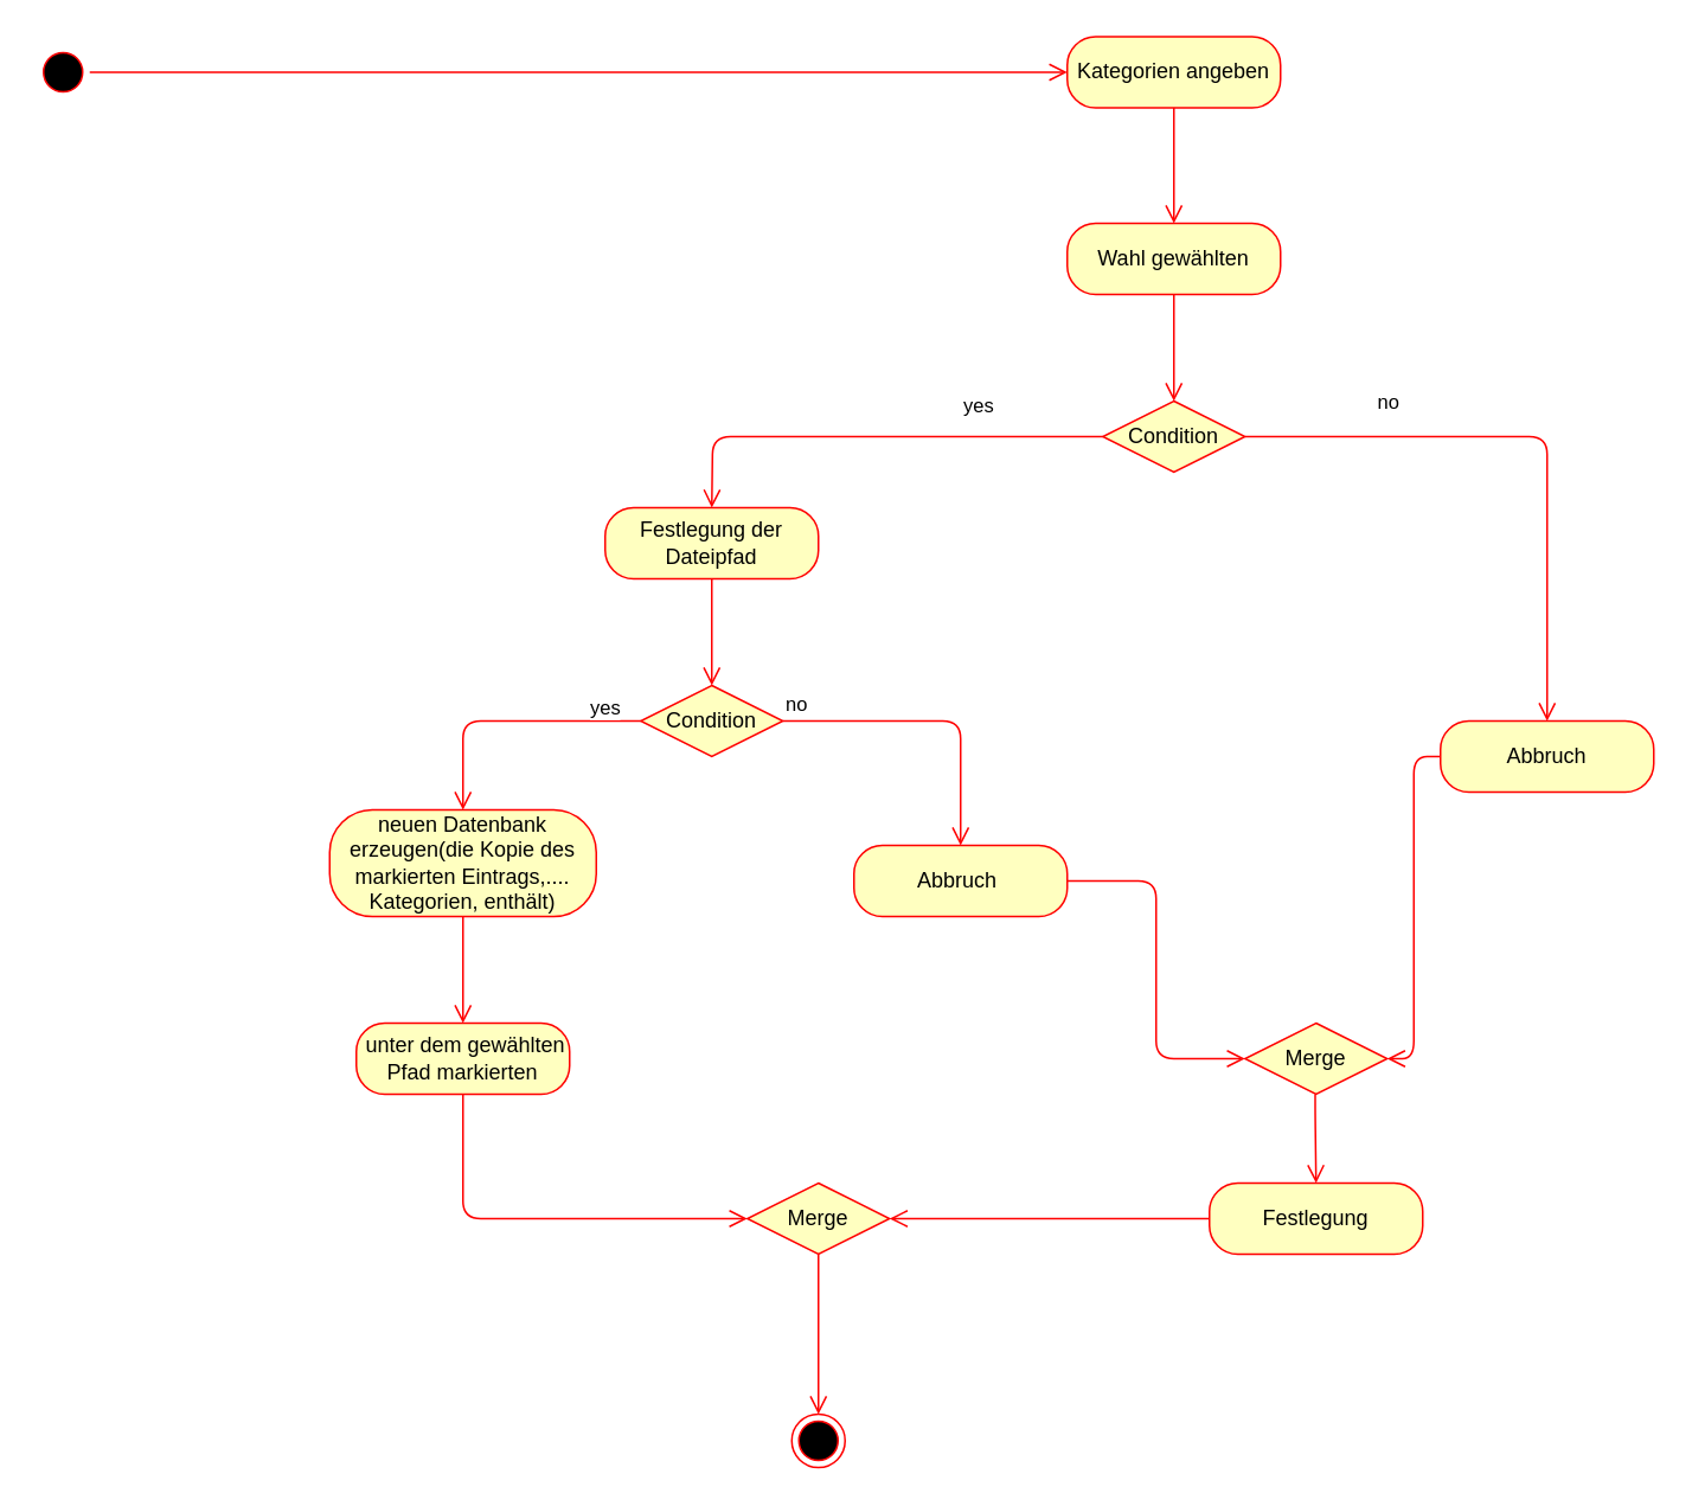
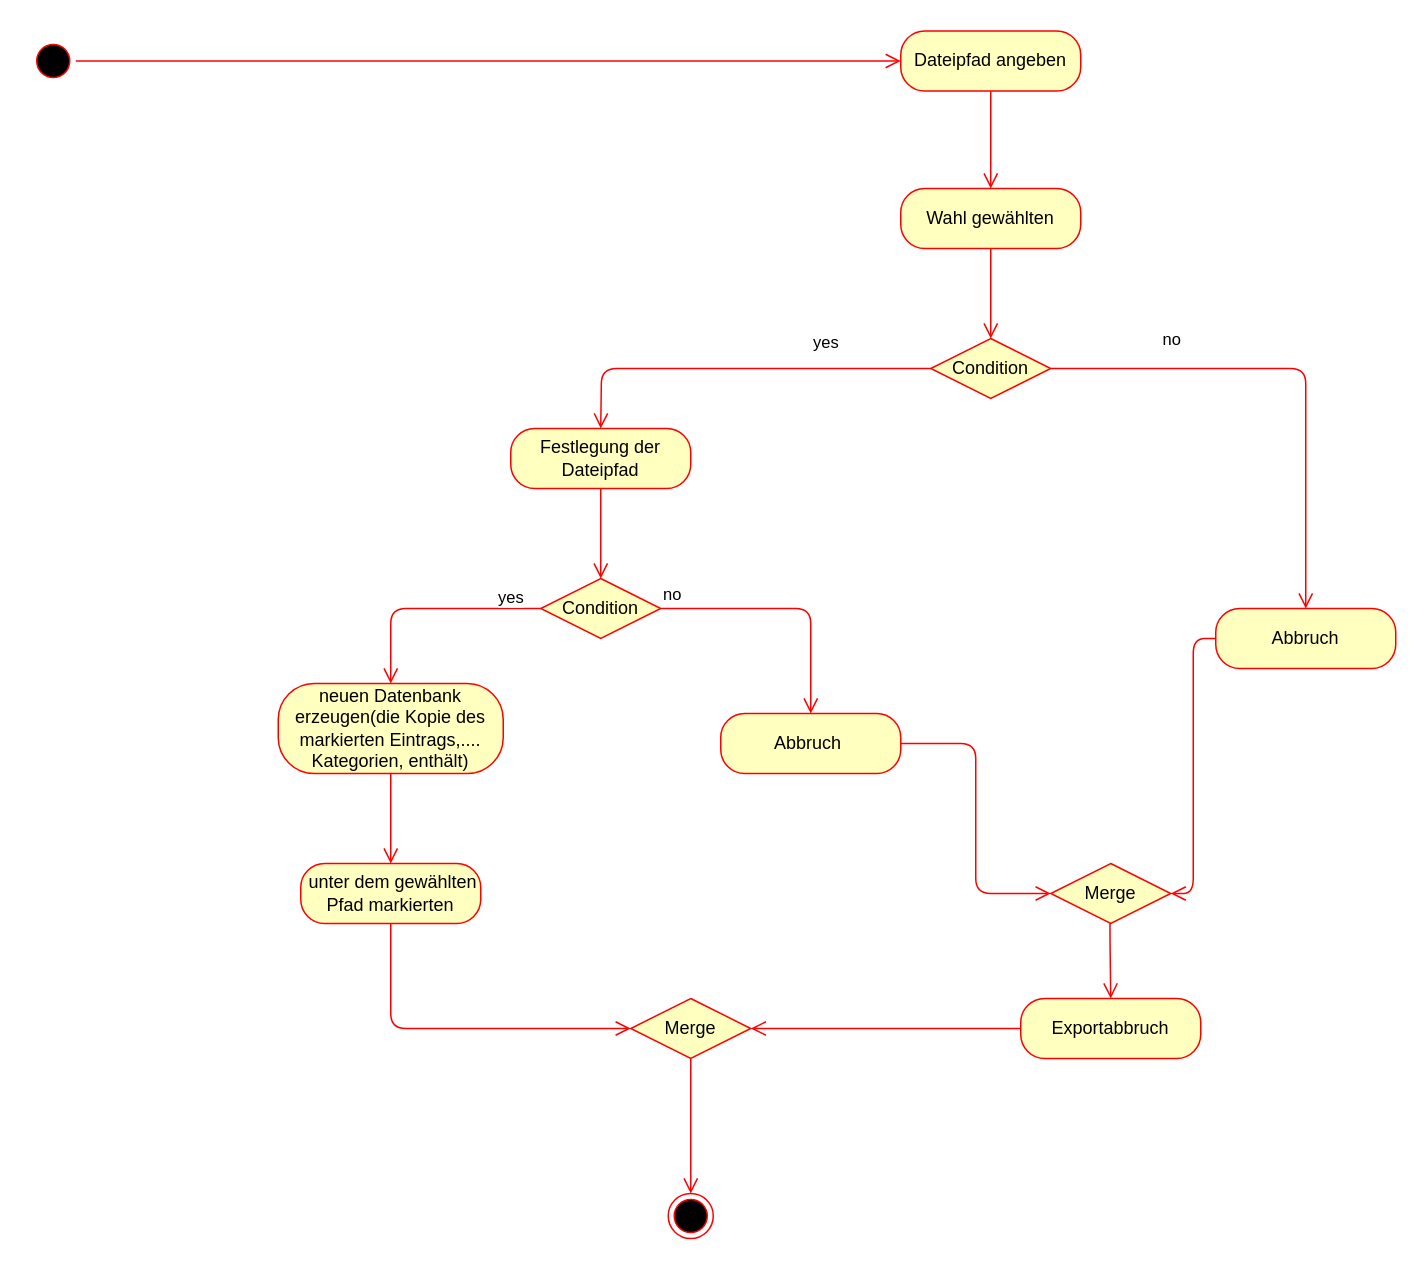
  <mxCell id="0" />
  <mxCell id="1" parent="0" />
  <mxCell id="2" value="" style="ellipse;html=1;shape=startState;fillColor=#000000;strokeColor=#ff0000;" vertex="1" parent="1"><mxGeometry x="20" y="25" width="30" height="30" as="geometry" /></mxCell>
  <mxCell id="3" value="" style="edgeStyle=orthogonalEdgeStyle;html=1;verticalAlign=bottom;endArrow=open;endSize=8;strokeColor=#ff0000;exitX=1;exitY=0.5;exitDx=0;exitDy=0;" edge="1" source="2" parent="1"><mxGeometry relative="1" as="geometry"><mxPoint x="600" y="40" as="targetPoint" /><mxPoint x="370" y="40" as="sourcePoint" /><Array as="points" /></mxGeometry></mxCell>
- <mxCell id="4" value="Kategorien angeben" style="rounded=1;whiteSpace=wrap;html=1;arcSize=40;fontColor=#000000;fillColor=#ffffc0;strokeColor=#ff0000;" vertex="1" parent="1"><mxGeometry x="600" y="20" width="120" height="40" as="geometry" /></mxCell>
+ <mxCell id="4" value="Dateipfad angeben" style="rounded=1;whiteSpace=wrap;html=1;arcSize=40;fontColor=#000000;fillColor=#ffffc0;strokeColor=#ff0000;" vertex="1" parent="1"><mxGeometry x="600" y="20" width="120" height="40" as="geometry" /></mxCell>
  <mxCell id="5" value="" style="edgeStyle=orthogonalEdgeStyle;html=1;verticalAlign=bottom;endArrow=open;endSize=8;strokeColor=#ff0000;" edge="1" source="4" parent="1"><mxGeometry relative="1" as="geometry"><mxPoint x="660" y="125" as="targetPoint" /></mxGeometry></mxCell>
  <mxCell id="6" value="Wahl gewählten" style="rounded=1;whiteSpace=wrap;html=1;arcSize=40;fontColor=#000000;fillColor=#ffffc0;strokeColor=#ff0000;" vertex="1" parent="1"><mxGeometry x="600" y="125" width="120" height="40" as="geometry" /></mxCell>
  <mxCell id="7" value="" style="edgeStyle=orthogonalEdgeStyle;html=1;verticalAlign=bottom;endArrow=open;endSize=8;strokeColor=#ff0000;" edge="1" source="6" parent="1"><mxGeometry relative="1" as="geometry"><mxPoint x="660" y="225" as="targetPoint" /></mxGeometry></mxCell>
  <mxCell id="8" value="Condition" style="rhombus;whiteSpace=wrap;html=1;fillColor=#ffffc0;strokeColor=#ff0000;" vertex="1" parent="1"><mxGeometry x="620" y="225" width="80" height="40" as="geometry" /></mxCell>
  <mxCell id="9" value="no" style="edgeStyle=orthogonalEdgeStyle;html=1;align=left;verticalAlign=bottom;endArrow=open;endSize=8;strokeColor=#ff0000;" edge="1" source="8" parent="1" target="15"><mxGeometry x="-0.556" y="10" relative="1" as="geometry"><mxPoint x="870" y="295" as="targetPoint" /><mxPoint as="offset" /></mxGeometry></mxCell>
  <mxCell id="10" value="yes" style="edgeStyle=orthogonalEdgeStyle;html=1;align=left;verticalAlign=top;endArrow=open;endSize=8;strokeColor=#ff0000;" edge="1" source="8" parent="1"><mxGeometry x="-0.385" y="-30" relative="1" as="geometry"><mxPoint x="400" y="285" as="targetPoint" /><mxPoint as="offset" /></mxGeometry></mxCell>
  <mxCell id="11" value="Festlegung der Dateipfad" style="rounded=1;whiteSpace=wrap;html=1;arcSize=40;fontColor=#000000;fillColor=#ffffc0;strokeColor=#ff0000;" vertex="1" parent="1"><mxGeometry x="340" y="285" width="120" height="40" as="geometry" /></mxCell>
  <mxCell id="12" value="" style="edgeStyle=orthogonalEdgeStyle;html=1;verticalAlign=bottom;endArrow=open;endSize=8;strokeColor=#ff0000;" edge="1" source="11" parent="1"><mxGeometry relative="1" as="geometry"><mxPoint x="400" y="385" as="targetPoint" /></mxGeometry></mxCell>
  <mxCell id="13" value="neuen Datenbank erzeugen(die Kopie des markierten Eintrags,.... Kategorien, enthält)" style="rounded=1;whiteSpace=wrap;html=1;arcSize=40;fontColor=#000000;fillColor=#ffffc0;strokeColor=#ff0000;" vertex="1" parent="1"><mxGeometry x="185" y="455" width="150" height="60" as="geometry" /></mxCell>
  <mxCell id="14" value="" style="edgeStyle=orthogonalEdgeStyle;html=1;verticalAlign=bottom;endArrow=open;endSize=8;strokeColor=#ff0000;" edge="1" source="13" parent="1" target="17"><mxGeometry relative="1" as="geometry"><mxPoint x="350" y="635" as="targetPoint" /></mxGeometry></mxCell>
  <mxCell id="15" value="Abbruch" style="rounded=1;whiteSpace=wrap;html=1;arcSize=40;fontColor=#000000;fillColor=#ffffc0;strokeColor=#ff0000;" vertex="1" parent="1"><mxGeometry x="810" y="405" width="120" height="40" as="geometry" /></mxCell>
  <mxCell id="16" value="" style="edgeStyle=orthogonalEdgeStyle;html=1;verticalAlign=bottom;endArrow=open;endSize=8;strokeColor=#ff0000;entryX=1;entryY=0.5;entryDx=0;entryDy=0;" edge="1" source="15" parent="1" target="23"><mxGeometry relative="1" as="geometry"><mxPoint x="870" y="390" as="targetPoint" /></mxGeometry></mxCell>
  <mxCell id="17" value="&amp;nbsp;unter dem gewählten Pfad markierten" style="rounded=1;whiteSpace=wrap;html=1;arcSize=40;fontColor=#000000;fillColor=#ffffc0;strokeColor=#ff0000;" vertex="1" parent="1"><mxGeometry x="200" y="575" width="120" height="40" as="geometry" /></mxCell>
  <mxCell id="18" value="Condition" style="rhombus;whiteSpace=wrap;html=1;fillColor=#ffffc0;strokeColor=#ff0000;" vertex="1" parent="1"><mxGeometry x="360" y="385" width="80" height="40" as="geometry" /></mxCell>
  <mxCell id="19" value="no" style="edgeStyle=orthogonalEdgeStyle;html=1;align=left;verticalAlign=bottom;endArrow=open;endSize=8;strokeColor=#ff0000;entryX=0.5;entryY=0;entryDx=0;entryDy=0;" edge="1" source="18" parent="1" target="21"><mxGeometry x="-1" relative="1" as="geometry"><mxPoint x="540" y="455" as="targetPoint" /></mxGeometry></mxCell>
  <mxCell id="20" value="yes" style="edgeStyle=orthogonalEdgeStyle;html=1;align=left;verticalAlign=top;endArrow=open;endSize=8;strokeColor=#ff0000;exitX=0;exitY=0.5;exitDx=0;exitDy=0;" edge="1" source="18" parent="1"><mxGeometry x="-0.6" y="-20" relative="1" as="geometry"><mxPoint x="260" y="455" as="targetPoint" /><Array as="points"><mxPoint x="260" y="405" /></Array><mxPoint as="offset" /></mxGeometry></mxCell>
  <mxCell id="21" value="Abbruch&amp;nbsp;" style="rounded=1;whiteSpace=wrap;html=1;arcSize=40;fontColor=#000000;fillColor=#ffffc0;strokeColor=#ff0000;" vertex="1" parent="1"><mxGeometry x="480" y="475" width="120" height="40" as="geometry" /></mxCell>
  <mxCell id="22" value="" style="edgeStyle=orthogonalEdgeStyle;html=1;verticalAlign=bottom;endArrow=open;endSize=8;strokeColor=#ff0000;entryX=0;entryY=0.5;entryDx=0;entryDy=0;" edge="1" source="21" parent="1" target="23"><mxGeometry relative="1" as="geometry"><mxPoint x="540" y="555" as="targetPoint" /></mxGeometry></mxCell>
  <mxCell id="23" value="Merge" style="rhombus;whiteSpace=wrap;html=1;fillColor=#ffffc0;strokeColor=#ff0000;" vertex="1" parent="1"><mxGeometry x="700" y="575" width="80" height="40" as="geometry" /></mxCell>
- <mxCell id="24" value="Festlegung" style="rounded=1;whiteSpace=wrap;html=1;arcSize=40;fontColor=#000000;fillColor=#ffffc0;strokeColor=#ff0000;" vertex="1" parent="1"><mxGeometry x="680" y="665" width="120" height="40" as="geometry" /></mxCell>
+ <mxCell id="24" value="Exportabbruch" style="rounded=1;whiteSpace=wrap;html=1;arcSize=40;fontColor=#000000;fillColor=#ffffc0;strokeColor=#ff0000;" vertex="1" parent="1"><mxGeometry x="680" y="665" width="120" height="40" as="geometry" /></mxCell>
  <mxCell id="25" value="" style="edgeStyle=orthogonalEdgeStyle;html=1;verticalAlign=bottom;endArrow=open;endSize=8;strokeColor=#ff0000;entryX=1;entryY=0.5;entryDx=0;entryDy=0;" edge="1" source="24" parent="1" target="26"><mxGeometry relative="1" as="geometry"><mxPoint x="570" y="685" as="targetPoint" /><Array as="points"><mxPoint x="640" y="685" /><mxPoint x="640" y="685" /></Array></mxGeometry></mxCell>
  <mxCell id="26" value="Merge" style="rhombus;whiteSpace=wrap;html=1;fillColor=#ffffc0;strokeColor=#ff0000;" vertex="1" parent="1"><mxGeometry x="420" y="665" width="80" height="40" as="geometry" /></mxCell>
  <mxCell id="27" value="" style="edgeStyle=orthogonalEdgeStyle;html=1;verticalAlign=bottom;endArrow=open;endSize=8;strokeColor=#ff0000;" edge="1" parent="1"><mxGeometry relative="1" as="geometry"><mxPoint x="740" y="665" as="targetPoint" /><mxPoint x="739.5" y="615" as="sourcePoint" /><Array as="points"><mxPoint x="740" y="625" /><mxPoint x="740" y="625" /></Array></mxGeometry></mxCell>
  <mxCell id="28" value="" style="edgeStyle=orthogonalEdgeStyle;html=1;verticalAlign=bottom;endArrow=open;endSize=8;strokeColor=#ff0000;entryX=0;entryY=0.5;entryDx=0;entryDy=0;" edge="1" parent="1" target="26"><mxGeometry relative="1" as="geometry"><mxPoint x="259.5" y="645" as="targetPoint" /><mxPoint x="260" y="615" as="sourcePoint" /><Array as="points"><mxPoint x="260" y="685" /></Array></mxGeometry></mxCell>
  <mxCell id="29" value="" style="edgeStyle=orthogonalEdgeStyle;html=1;verticalAlign=bottom;endArrow=open;endSize=8;strokeColor=#ff0000;" edge="1" parent="1"><mxGeometry relative="1" as="geometry"><mxPoint x="460" y="795" as="targetPoint" /><mxPoint x="460" y="705" as="sourcePoint" /></mxGeometry></mxCell>
  <mxCell id="30" value="" style="ellipse;html=1;shape=endState;fillColor=#000000;strokeColor=#ff0000;" vertex="1" parent="1"><mxGeometry x="445" y="795" width="30" height="30" as="geometry" /></mxCell>
